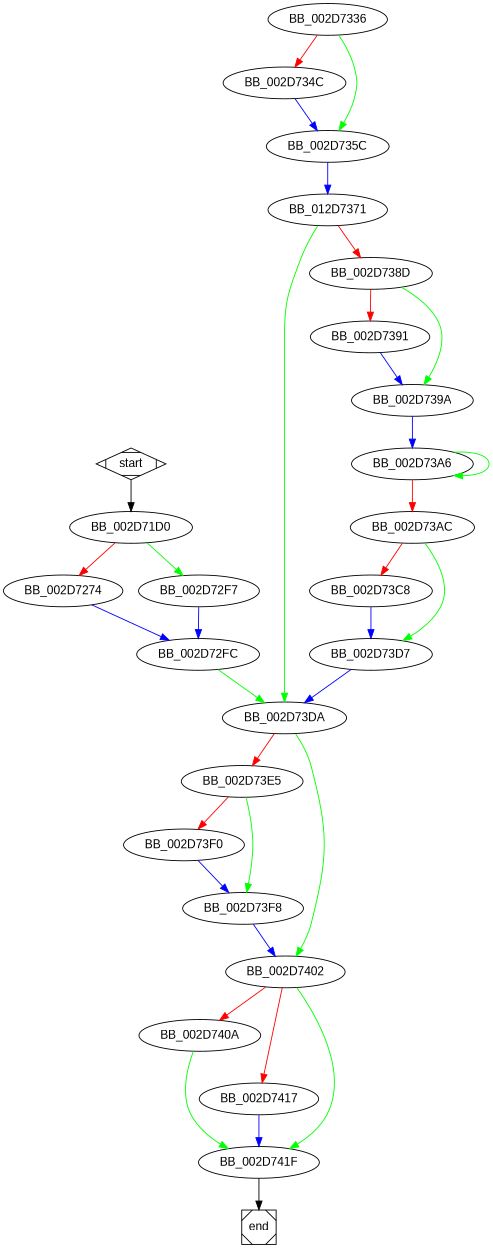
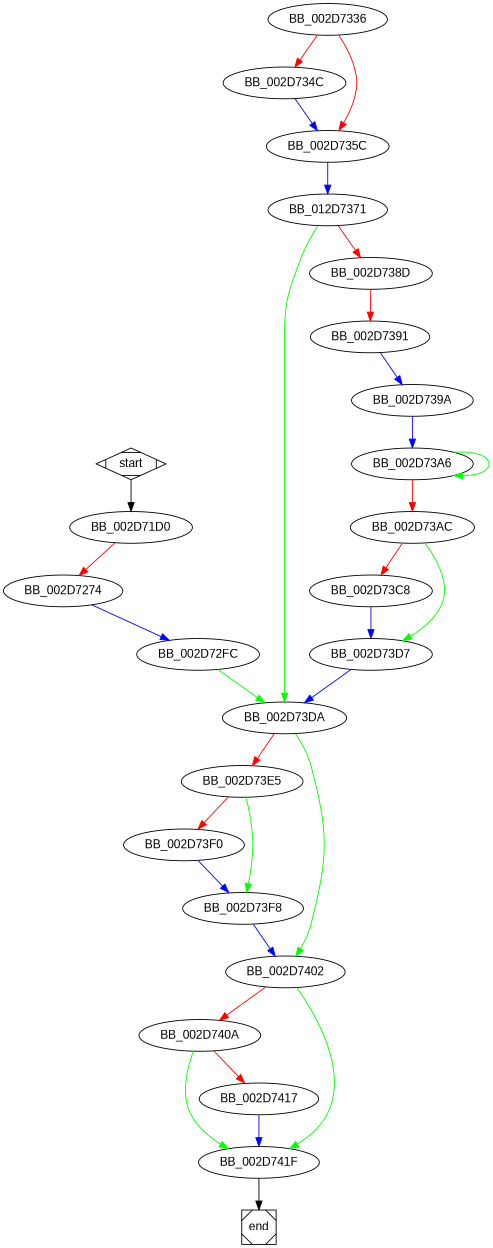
  digraph {
    fontname="Liberation Sans"
    node [fontname="Liberation Sans"]
    edge [fontname="Liberation Sans" color=green]
    start [shape=Mdiamond]
    BB_002D71D0
    BB_002D7274
-   BB_002D72F7
    BB_002D72FC
    BB_002D73DA
    BB_002D73E5
    BB_002D7402
    BB_002D7336
    BB_002D734C
    BB_002D735C
    n12 [label=BB_012D7371]
    BB_002D738D
    BB_002D73F0
    BB_002D73F8
    BB_002D740A
    BB_002D741F
    BB_002D7391
    BB_002D739A
    BB_002D73A6
    BB_002D73AC
    BB_002D73C8
    BB_002D73D7
    BB_002D7417
    end [shape=Msquare]
    start -> BB_002D71D0 [color=""]
    BB_002D71D0 -> BB_002D7274 [color=red]
-   BB_002D71D0 -> BB_002D72F7
    BB_002D7274 -> BB_002D72FC [color=blue]
-   BB_002D72F7 -> BB_002D72FC [color=blue]
    BB_002D72FC -> BB_002D73DA
    BB_002D73DA -> BB_002D73E5 [color=red]
    BB_002D73DA -> BB_002D7402
    BB_002D73E5 -> BB_002D73F0 [color=red]
    BB_002D73E5 -> BB_002D73F8
    BB_002D7402 -> BB_002D740A [color=red]
    BB_002D7402 -> BB_002D741F
    BB_002D7336 -> BB_002D734C [color=red]
-   BB_002D7336 -> BB_002D735C
+   BB_002D7336 -> BB_002D735C [color=red]
    BB_002D734C -> BB_002D735C [color=blue]
    BB_002D735C -> n12 [color=blue]
    n12 -> BB_002D73DA
    n12 -> BB_002D738D [color=red]
    BB_002D738D -> BB_002D7391 [color=red]
-   BB_002D738D -> BB_002D739A
    BB_002D73F0 -> BB_002D73F8 [color=blue]
    BB_002D73F8 -> BB_002D7402 [color=blue]
    BB_002D740A -> BB_002D741F
-   BB_002D7402 -> BB_002D7417 [color=red]
+   BB_002D740A -> BB_002D7417 [color=red]
    BB_002D741F -> end [color=""]
    BB_002D7391 -> BB_002D739A [color=blue]
    BB_002D739A -> BB_002D73A6 [color=blue]
    BB_002D73A6 -> BB_002D73A6
    BB_002D73A6 -> BB_002D73AC [color=red]
    BB_002D73AC -> BB_002D73C8 [color=red]
    BB_002D73AC -> BB_002D73D7
    BB_002D73C8 -> BB_002D73D7 [color=blue]
    BB_002D73D7 -> BB_002D73DA [color=blue]
    BB_002D7417 -> BB_002D741F [color=blue]
  }
